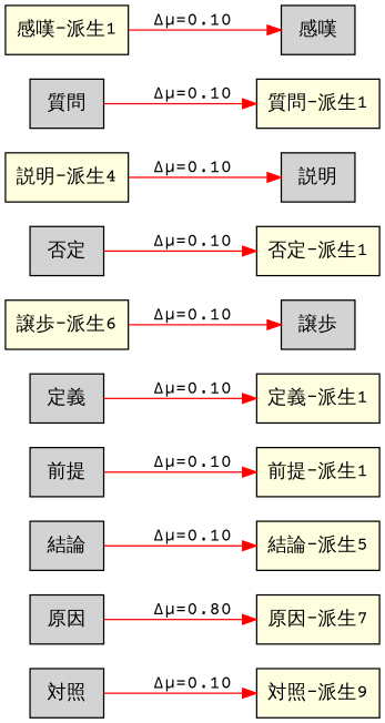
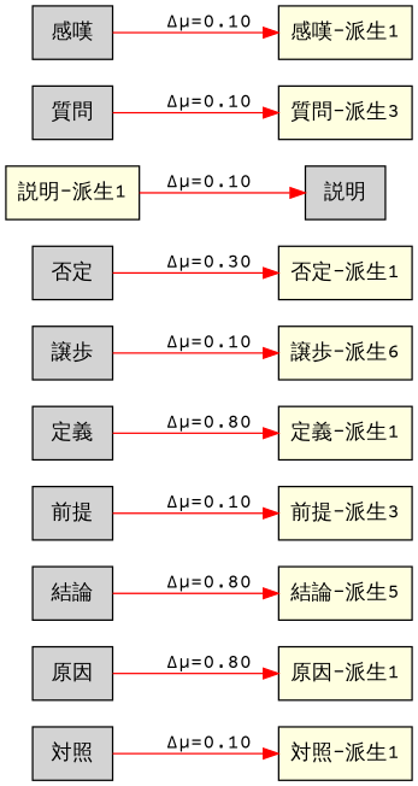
  digraph {
    fontname="Courier Prime"
    rankdir=LR
    node [fontname="Courier Prime" shape=box style=filled]
    edge [color=red fontname="Courier Prime"]
-   "対照-派生1" [fillcolor=lightyellow label="対照-派生9"]
+   "対照-派生1" [fillcolor=lightyellow]
    "対照"
-   "原因-派生1" [fillcolor=lightyellow label="原因-派生7"]
+   "原因-派生1" [fillcolor=lightyellow]
    "原因"
    n5 [fillcolor=lightyellow label="結論-派生5"]
    "結論"
-   "前提-派生1" [fillcolor=lightyellow]
+   "前提-派生1" [fillcolor=lightyellow label="前提-派生3"]
    "前提"
    "定義-派生1" [fillcolor=lightyellow]
    "定義"
    n11 [fillcolor=lightyellow label="譲歩-派生6"]
    "譲歩"
    "否定-派生1" [fillcolor=lightyellow]
    "否定"
-   "説明-派生1" [fillcolor=lightyellow label="説明-派生4"]
+   "説明-派生1" [fillcolor=lightyellow]
    "説明"
-   "質問-派生1" [fillcolor=lightyellow]
+   "質問-派生1" [fillcolor=lightyellow label="質問-派生3"]
    "質問"
    "感嘆-派生1" [fillcolor=lightyellow]
    "感嘆"
    "対照" -> "対照-派生1" [label="Δμ=0.10"]
    "原因" -> "原因-派生1" [label="Δμ=0.80"]
-   "結論" -> n5 [label="Δμ=0.10"]
+   "結論" -> n5 [label="Δμ=0.80"]
    "前提" -> "前提-派生1" [label="Δμ=0.10"]
-   "定義" -> "定義-派生1" [label="Δμ=0.10"]
-   n11 -> "譲歩" [label="Δμ=0.10"]
-   "否定" -> "否定-派生1" [label="Δμ=0.10"]
+   "定義" -> "定義-派生1" [label="Δμ=0.80"]
+   "譲歩" -> n11 [label="Δμ=0.10"]
+   "否定" -> "否定-派生1" [label="Δμ=0.30"]
    "説明-派生1" -> "説明" [label="Δμ=0.10"]
    "質問" -> "質問-派生1" [label="Δμ=0.10"]
-   "感嘆-派生1" -> "感嘆" [label="Δμ=0.10"]
+   "感嘆" -> "感嘆-派生1" [label="Δμ=0.10"]
  }
